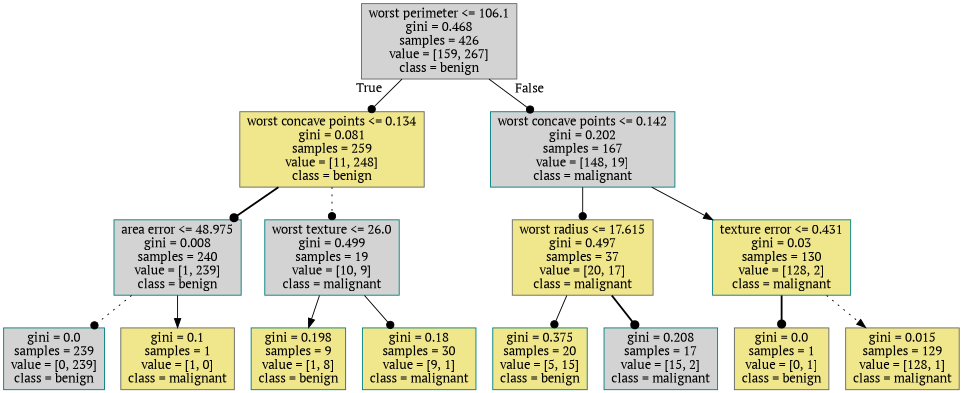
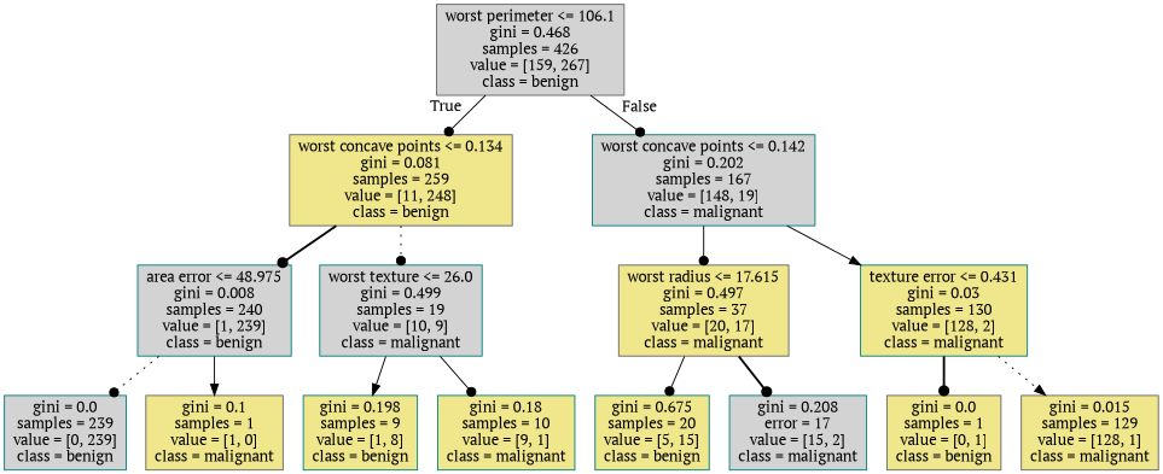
  digraph {
    fontname="PT Serif"
    node [color=teal fillcolor=khaki fontname="PT Serif" shape=box style=filled]
    edge [arrowhead=dot fontname="PT Serif" style=solid]
    n1 [color=gray40 fillcolor=lightgrey label="worst perimeter <= 106.1\ngini = 0.468\nsamples = 426\nvalue = [159, 267]\nclass = benign"]
    n2 [color=gray40 label="worst concave points <= 0.134\ngini = 0.081\nsamples = 259\nvalue = [11, 248]\nclass = benign"]
    n3 [fillcolor=lightgrey label="worst concave points <= 0.142\ngini = 0.202\nsamples = 167\nvalue = [148, 19]\nclass = malignant"]
    n4 [fillcolor=lightgrey label="area error <= 48.975\ngini = 0.008\nsamples = 240\nvalue = [1, 239]\nclass = benign"]
    n5 [fillcolor=lightgrey label="worst texture <= 26.0\ngini = 0.499\nsamples = 19\nvalue = [10, 9]\nclass = malignant"]
    n6 [color=gray40 label="worst radius <= 17.615\ngini = 0.497\nsamples = 37\nvalue = [20, 17]\nclass = malignant"]
    n7 [label="texture error <= 0.431\ngini = 0.03\nsamples = 130\nvalue = [128, 2]\nclass = malignant"]
    n8 [fillcolor=lightgrey label="gini = 0.0\nsamples = 239\nvalue = [0, 239]\nclass = benign"]
    n9 [color=gray40 label="gini = 0.1\nsamples = 1\nvalue = [1, 0]\nclass = malignant"]
    n10 [label="gini = 0.198\nsamples = 9\nvalue = [1, 8]\nclass = benign"]
-   n11 [label="gini = 0.18\nsamples = 30\nvalue = [9, 1]\nclass = malignant"]
-   n12 [label="gini = 0.375\nsamples = 20\nvalue = [5, 15]\nclass = benign"]
-   n13 [fillcolor=lightgrey label="gini = 0.208\nsamples = 17\nvalue = [15, 2]\nclass = malignant"]
+   n11 [label="gini = 0.18\nsamples = 10\nvalue = [9, 1]\nclass = malignant"]
+   n12 [label="gini = 0.675\nsamples = 20\nvalue = [5, 15]\nclass = benign"]
+   n13 [fillcolor=lightgrey label="gini = 0.208\nerror = 17\nvalue = [15, 2]\nclass = malignant"]
    n14 [color=gray40 label="gini = 0.0\nsamples = 1\nvalue = [0, 1]\nclass = benign"]
    n15 [color=gray40 label="gini = 0.015\nsamples = 129\nvalue = [128, 1]\nclass = malignant"]
    n1 -> n2 [headlabel=True labelangle=45 labeldistance=2.5]
    n1 -> n3 [headlabel=False labelangle=-45 labeldistance=2.5]
    n2 -> n4 [style=bold]
    n2 -> n5 [style=dotted]
    n3 -> n6
    n3 -> n7 [arrowhead=normal]
    n4 -> n8 [style=dotted]
    n4 -> n9 [arrowhead=normal]
    n5 -> n10 [arrowhead=normal]
    n5 -> n11
    n6 -> n12
    n6 -> n13 [style=bold]
    n7 -> n14 [style=bold]
    n7 -> n15 [arrowhead=normal style=dotted]
  }
